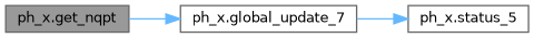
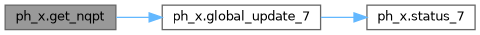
  digraph {
    rankdir=LR
    node [color=grey40 fillcolor=white fontname=Helvetica fontsize=10 shape=box style=filled]
    edge [color=steelblue1 fontname=Helvetica fontsize=10 labelfontname=Helvetica labelfontsize=10 style=solid]
    n1 [color=gray40 fillcolor=grey60 fontcolor=black height=0.2 label="ph_x.get_nqpt" width=0.4]
    n2 [height=0.2 label="ph_x.global_update_7" width=0.4]
-   n3 [height=0.2 label="ph_x.status_5" width=0.4]
+   n3 [height=0.2 label="ph_x.status_7" width=0.4]
    n1 -> n2
    n2 -> n3
  }
